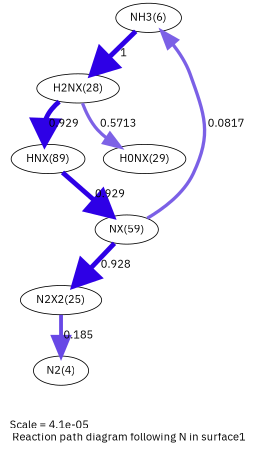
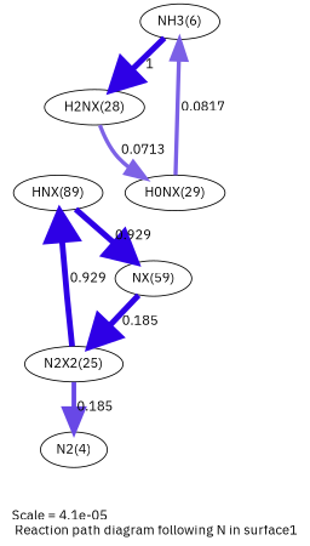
  digraph {
    fontname="IBM Plex Sans"
    label="Scale = 4.1e-05\l Reaction path diagram following N in surface1"
    node [fontname="IBM Plex Sans"]
    edge [arrowsize=2.97 color="0.7, 1.43, 0.9" fontname="IBM Plex Sans" penwidth=5.94]
    n1 [label="NH3(6)"]
    n2 [label="H2NX(28)"]
    n3 [label="H0NX(29)"]
    n4 [label="HNX(89)"]
    n5 [label="NX(59)"]
    n6 [label="N2X2(25)"]
    n7 [label="N2(4)"]
    n1 -> n2 [arrowsize=3 color="0.7, 1.5, 0.9" label=" 1" penwidth=6]
-   n2 -> n3 [arrowsize=2 color="0.7, 0.571, 0.9" label=" 0.5713" penwidth=4.01]
-   n2 -> n4 [label=" 0.929"]
-   n5 -> n1 [arrowsize=2.05 color="0.7, 0.582, 0.9" label=" 0.0817" penwidth=4.11]
+   n2 -> n3 [arrowsize=2 color="0.7, 0.571, 0.9" label=" 0.0713" penwidth=4.01]
+   n6 -> n4 [label=" 0.929"]
+   n3 -> n1 [arrowsize=2.05 color="0.7, 0.582, 0.9" label=" 0.0817" penwidth=4.11]
    n4 -> n5 [label=" 0.929"]
-   n5 -> n6 [label=" 0.928"]
+   n5 -> n6 [label=" 0.185"]
    n6 -> n7 [arrowsize=2.36 color="0.7, 0.685, 0.9" label=" 0.185" penwidth=4.72]
  }
